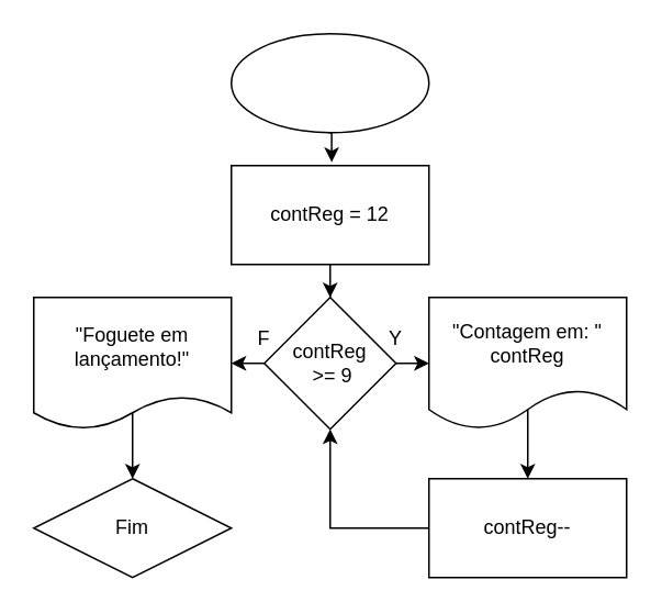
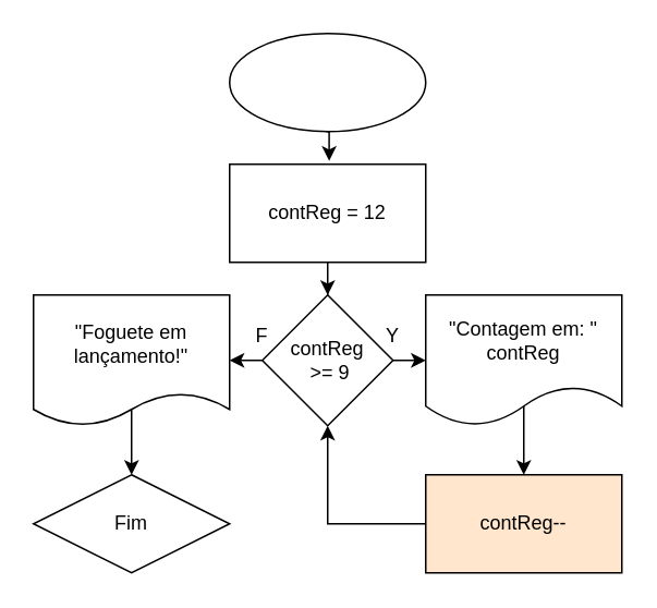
  <mxCell id="0" />
  <mxCell id="1" parent="0" />
  <mxCell id="2" value="" style="ellipse;whiteSpace=wrap;html=1;" parent="1" vertex="1"><mxGeometry x="140" y="20" width="120" height="60" as="geometry" /></mxCell>
  <mxCell id="3" style="edgeStyle=orthogonalEdgeStyle;rounded=0;orthogonalLoop=1;jettySize=auto;html=1;exitX=0.5;exitY=1;exitDx=0;exitDy=0;" edge="1" parent="1" source="4" target="7"><mxGeometry relative="1" as="geometry" /></mxCell>
  <mxCell id="4" value="" style="rounded=0;whiteSpace=wrap;html=1;" vertex="1" parent="1"><mxGeometry x="140" y="100" width="120" height="60" as="geometry" /></mxCell>
  <mxCell id="5" value="contReg = 12" style="text;html=1;align=center;verticalAlign=middle;whiteSpace=wrap;rounded=0;" vertex="1" parent="1"><mxGeometry x="150" y="115" width="100" height="30" as="geometry" /></mxCell>
  <mxCell id="6" style="edgeStyle=orthogonalEdgeStyle;rounded=0;orthogonalLoop=1;jettySize=auto;html=1;exitX=0.5;exitY=1;exitDx=0;exitDy=0;entryX=0.515;entryY=-0.034;entryDx=0;entryDy=0;entryPerimeter=0;" edge="1" parent="1"><mxGeometry relative="1" as="geometry"><mxPoint x="199.1" y="80" as="sourcePoint" /><mxPoint x="200.9" y="97.96" as="targetPoint" /></mxGeometry></mxCell>
  <mxCell id="7" value="" style="rhombus;whiteSpace=wrap;html=1;" vertex="1" parent="1"><mxGeometry x="160" y="180" width="80" height="80" as="geometry" /></mxCell>
  <mxCell id="8" style="edgeStyle=orthogonalEdgeStyle;rounded=0;orthogonalLoop=1;jettySize=auto;html=1;exitX=1;exitY=0.5;exitDx=0;exitDy=0;" edge="1" parent="1" source="10"><mxGeometry relative="1" as="geometry"><mxPoint x="260" y="219.857" as="targetPoint" /></mxGeometry></mxCell>
  <mxCell id="9" style="edgeStyle=orthogonalEdgeStyle;rounded=0;orthogonalLoop=1;jettySize=auto;html=1;exitX=0;exitY=0.5;exitDx=0;exitDy=0;entryX=1;entryY=0.5;entryDx=0;entryDy=0;" edge="1" parent="1" source="10" target="16"><mxGeometry relative="1" as="geometry" /></mxCell>
  <mxCell id="10" value="contReg&lt;div&gt;&amp;nbsp;&amp;gt;=&amp;nbsp;&lt;span style=&quot;background-color: initial;&quot;&gt;9&lt;/span&gt;&lt;/div&gt;" style="text;html=1;align=center;verticalAlign=middle;whiteSpace=wrap;rounded=0;" vertex="1" parent="1"><mxGeometry x="160" y="205" width="80" height="30" as="geometry" /></mxCell>
  <mxCell id="11" style="edgeStyle=orthogonalEdgeStyle;rounded=0;orthogonalLoop=1;jettySize=auto;html=1;exitX=0.594;exitY=0.741;exitDx=0;exitDy=0;exitPerimeter=0;" edge="1" parent="1" source="12"><mxGeometry relative="1" as="geometry"><mxPoint x="320" y="290" as="targetPoint" /><Array as="points"><mxPoint x="320" y="239" /></Array></mxGeometry></mxCell>
  <mxCell id="12" value="&quot;Contagem em: &quot; contReg" style="shape=document;whiteSpace=wrap;html=1;boundedLbl=1;" vertex="1" parent="1"><mxGeometry x="260" y="180" width="120" height="80" as="geometry" /></mxCell>
  <mxCell id="13" style="edgeStyle=orthogonalEdgeStyle;rounded=0;orthogonalLoop=1;jettySize=auto;html=1;exitX=0;exitY=0.5;exitDx=0;exitDy=0;entryX=0.5;entryY=1;entryDx=0;entryDy=0;" edge="1" parent="1" source="14" target="7"><mxGeometry relative="1" as="geometry" /></mxCell>
- <mxCell id="14" value="contReg--" style="rounded=0;whiteSpace=wrap;html=1;" vertex="1" parent="1"><mxGeometry x="260" y="290" width="120" height="60" as="geometry" /></mxCell>
+ <mxCell id="14" value="contReg--" style="rounded=0;whiteSpace=wrap;html=1;fillColor=#ffe6cc;" vertex="1" parent="1"><mxGeometry x="260" y="290" width="120" height="60" as="geometry" /></mxCell>
  <mxCell id="15" style="edgeStyle=orthogonalEdgeStyle;rounded=0;orthogonalLoop=1;jettySize=auto;html=1;exitX=0.989;exitY=0.562;exitDx=0;exitDy=0;exitPerimeter=0;" edge="1" parent="1" source="16" target="17"><mxGeometry relative="1" as="geometry"><Array as="points"><mxPoint x="80" y="225" /></Array></mxGeometry></mxCell>
  <mxCell id="16" value="&quot;Foguete em lançamento!&quot;" style="shape=document;whiteSpace=wrap;html=1;boundedLbl=1;size=0.25;" vertex="1" parent="1"><mxGeometry x="20" y="180" width="120" height="80" as="geometry" /></mxCell>
  <mxCell id="17" value="Fim" style="rhombus;whiteSpace=wrap;html=1;" vertex="1" parent="1"><mxGeometry x="20" y="290" width="120" height="60" as="geometry" /></mxCell>
  <mxCell id="18" value="Y" style="text;html=1;align=center;verticalAlign=middle;whiteSpace=wrap;rounded=0;" vertex="1" parent="1"><mxGeometry x="210" y="190" width="60" height="30" as="geometry" /></mxCell>
  <mxCell id="19" value="F" style="text;html=1;align=center;verticalAlign=middle;whiteSpace=wrap;rounded=0;" vertex="1" parent="1"><mxGeometry x="130" y="190" width="60" height="30" as="geometry" /></mxCell>
